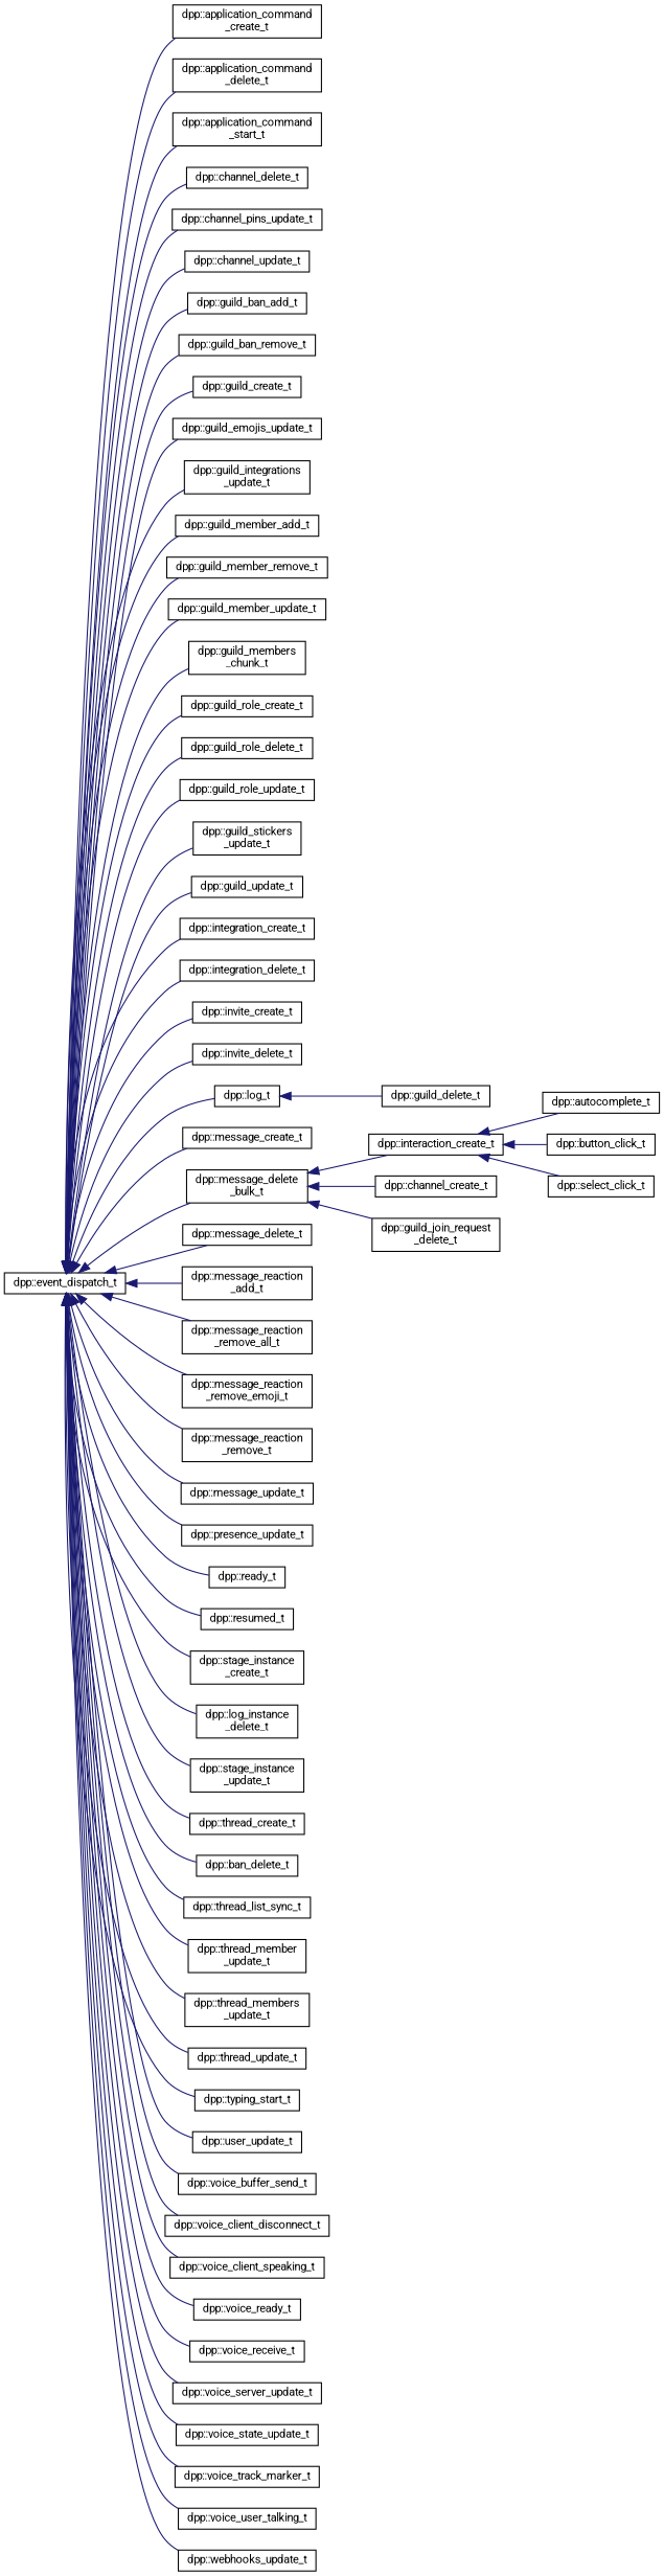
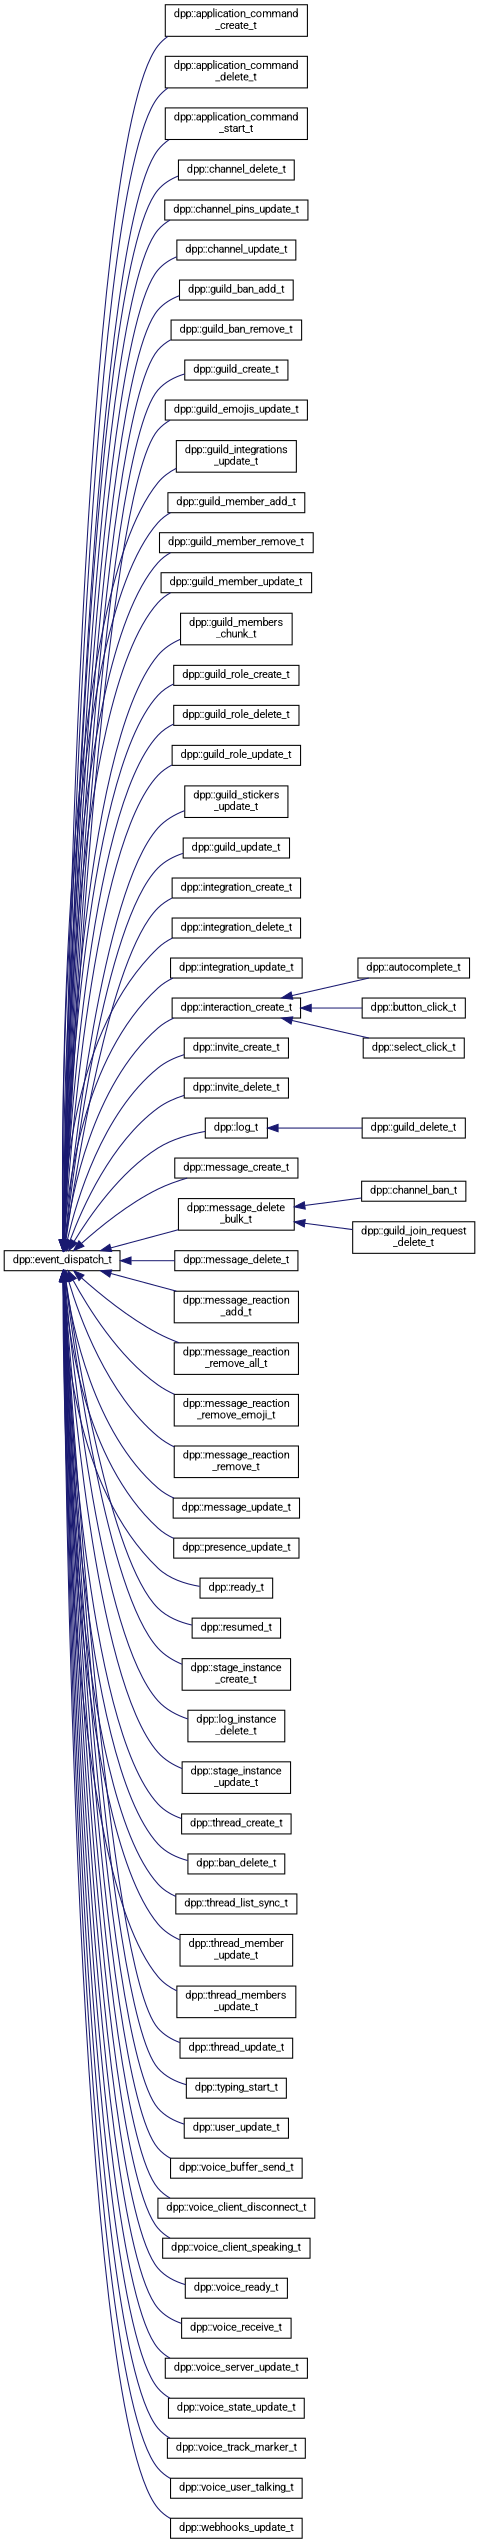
  digraph {
    fontname=Roboto
    rankdir=LR
    node [color=black fontname=Roboto fontsize=10 shape=record]
    edge [color=midnightblue dir=back fontname=Roboto fontsize=10 labelfontname=Helvetica labelfontsize=10 style=solid]
    n1 [height=0.2 label="dpp::event_dispatch_t" width=0.4]
    n2 [height=0.2 label="dpp::application_command\l_create_t" width=0.4]
    n3 [height=0.2 label="dpp::application_command\l_delete_t" width=0.4]
    n4 [height=0.2 label="dpp::application_command\l_start_t" width=0.4]
    n5 [height=0.2 label="dpp::channel_delete_t" width=0.4]
    n6 [height=0.2 label="dpp::channel_pins_update_t" width=0.4]
    n7 [height=0.2 label="dpp::channel_update_t" width=0.4]
    n8 [height=0.2 label="dpp::guild_ban_add_t" width=0.4]
    n9 [height=0.2 label="dpp::guild_ban_remove_t" width=0.4]
    n10 [height=0.2 label="dpp::guild_create_t" width=0.4]
    n11 [height=0.2 label="dpp::guild_emojis_update_t" width=0.4]
    n12 [height=0.2 label="dpp::guild_integrations\l_update_t" width=0.4]
    n13 [height=0.2 label="dpp::guild_member_add_t" width=0.4]
    n14 [height=0.2 label="dpp::guild_member_remove_t" width=0.4]
    n15 [height=0.2 label="dpp::guild_member_update_t" width=0.4]
    n16 [height=0.2 label="dpp::guild_members\l_chunk_t" width=0.4]
    n17 [height=0.2 label="dpp::guild_role_create_t" width=0.4]
    n18 [height=0.2 label="dpp::guild_role_delete_t" width=0.4]
    n19 [height=0.2 label="dpp::guild_role_update_t" width=0.4]
    n20 [height=0.2 label="dpp::guild_stickers\l_update_t" width=0.4]
    n21 [height=0.2 label="dpp::guild_update_t" width=0.4]
    n22 [height=0.2 label="dpp::integration_create_t" width=0.4]
    n23 [height=0.2 label="dpp::integration_delete_t" width=0.4]
+   n24 [height=0.2 label="dpp::integration_update_t" width=0.4]
    n25 [height=0.2 label="dpp::interaction_create_t" width=0.4]
    n26 [height=0.2 label="dpp::invite_create_t" width=0.4]
    n27 [height=0.2 label="dpp::invite_delete_t" width=0.4]
    n28 [height=0.2 label="dpp::log_t" width=0.4]
    n29 [height=0.2 label="dpp::message_create_t" width=0.4]
    n30 [height=0.2 label="dpp::message_delete\l_bulk_t" width=0.4]
    n31 [height=0.2 label="dpp::message_delete_t" width=0.4]
    n32 [height=0.2 label="dpp::message_reaction\l_add_t" width=0.4]
    n33 [height=0.2 label="dpp::message_reaction\l_remove_all_t" width=0.4]
    n34 [height=0.2 label="dpp::message_reaction\l_remove_emoji_t" width=0.4]
    n35 [height=0.2 label="dpp::message_reaction\l_remove_t" width=0.4]
    n36 [height=0.2 label="dpp::message_update_t" width=0.4]
    n37 [height=0.2 label="dpp::presence_update_t" width=0.4]
    n38 [height=0.2 label="dpp::ready_t" width=0.4]
    n39 [height=0.2 label="dpp::resumed_t" width=0.4]
    n40 [height=0.2 label="dpp::stage_instance\l_create_t" width=0.4]
    n41 [height=0.2 label="dpp::log_instance\l_delete_t" width=0.4]
    n42 [height=0.2 label="dpp::stage_instance\l_update_t" width=0.4]
    n43 [height=0.2 label="dpp::thread_create_t" width=0.4]
    n44 [height=0.2 label="dpp::ban_delete_t" width=0.4]
    n45 [height=0.2 label="dpp::thread_list_sync_t" width=0.4]
    n46 [height=0.2 label="dpp::thread_member\l_update_t" width=0.4]
    n47 [height=0.2 label="dpp::thread_members\l_update_t" width=0.4]
    n48 [height=0.2 label="dpp::thread_update_t" width=0.4]
    n49 [height=0.2 label="dpp::typing_start_t" width=0.4]
    n50 [height=0.2 label="dpp::user_update_t" width=0.4]
    n51 [height=0.2 label="dpp::voice_buffer_send_t" width=0.4]
    n52 [height=0.2 label="dpp::voice_client_disconnect_t" width=0.4]
    n53 [height=0.2 label="dpp::voice_client_speaking_t" width=0.4]
    n54 [height=0.2 label="dpp::voice_ready_t" width=0.4]
    n55 [height=0.2 label="dpp::voice_receive_t" width=0.4]
    n56 [height=0.2 label="dpp::voice_server_update_t" width=0.4]
    n57 [height=0.2 label="dpp::voice_state_update_t" width=0.4]
    n58 [height=0.2 label="dpp::voice_track_marker_t" width=0.4]
    n59 [height=0.2 label="dpp::voice_user_talking_t" width=0.4]
    n60 [height=0.2 label="dpp::webhooks_update_t" width=0.4]
-   n61 [height=0.2 label="dpp::channel_create_t" width=0.4]
+   n61 [height=0.2 label="dpp::channel_ban_t" width=0.4]
    n62 [height=0.2 label="dpp::guild_delete_t" width=0.4]
    n63 [height=0.2 label="dpp::guild_join_request\l_delete_t" width=0.4]
    n64 [height=0.2 label="dpp::autocomplete_t" width=0.4]
    n65 [height=0.2 label="dpp::button_click_t" width=0.4]
    n66 [height=0.2 label="dpp::select_click_t" width=0.4]
    n1 -> n2
    n1 -> n3
    n1 -> n4
    n1 -> n5
    n1 -> n6
    n1 -> n7
    n1 -> n8
    n1 -> n9
    n1 -> n10
    n1 -> n11
    n1 -> n12
    n1 -> n13
    n1 -> n14
    n1 -> n15
    n1 -> n16
    n1 -> n17
    n1 -> n18
    n1 -> n19
    n1 -> n20
    n1 -> n21
    n1 -> n22
    n1 -> n23
-   n30 -> n25
+   n1 -> n24
+   n1 -> n25
    n1 -> n26
    n1 -> n27
    n1 -> n28
    n1 -> n29
    n1 -> n30
    n1 -> n31
    n1 -> n32
    n1 -> n33
    n1 -> n34
    n1 -> n35
    n1 -> n36
    n1 -> n37
    n1 -> n38
    n1 -> n39
    n1 -> n40
    n1 -> n41
    n1 -> n42
    n1 -> n43
    n1 -> n44
    n1 -> n45
    n1 -> n46
    n1 -> n47
    n1 -> n48
    n1 -> n49
    n1 -> n50
    n1 -> n51
    n1 -> n52
    n1 -> n53
    n1 -> n54
    n1 -> n55
    n1 -> n56
    n1 -> n57
    n1 -> n58
    n1 -> n59
    n1 -> n60
    n25 -> n64
    n25 -> n65
    n25 -> n66
    n28 -> n62
    n30 -> n61
    n30 -> n63
  }
